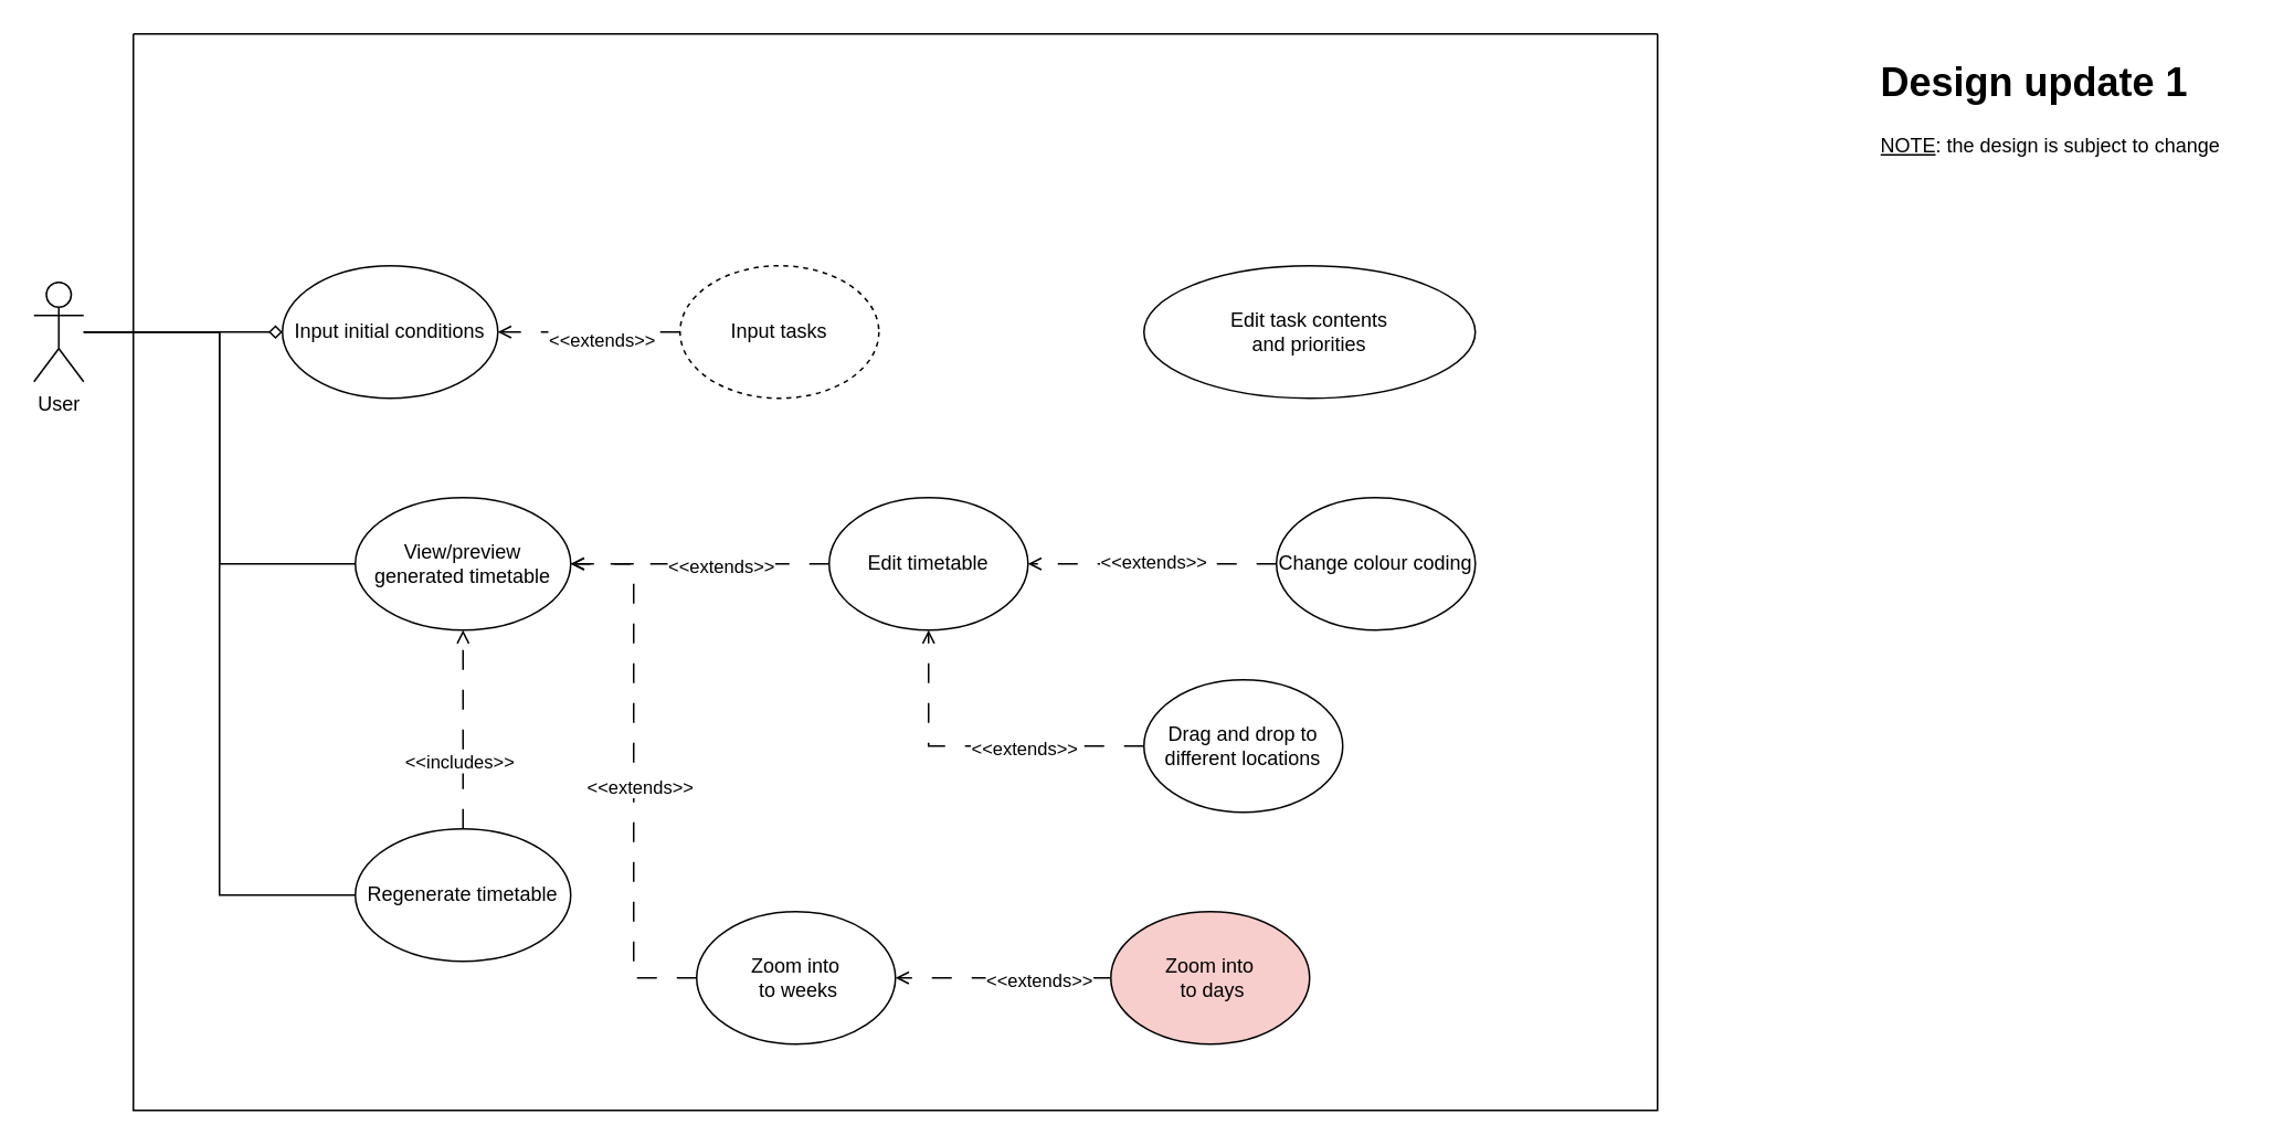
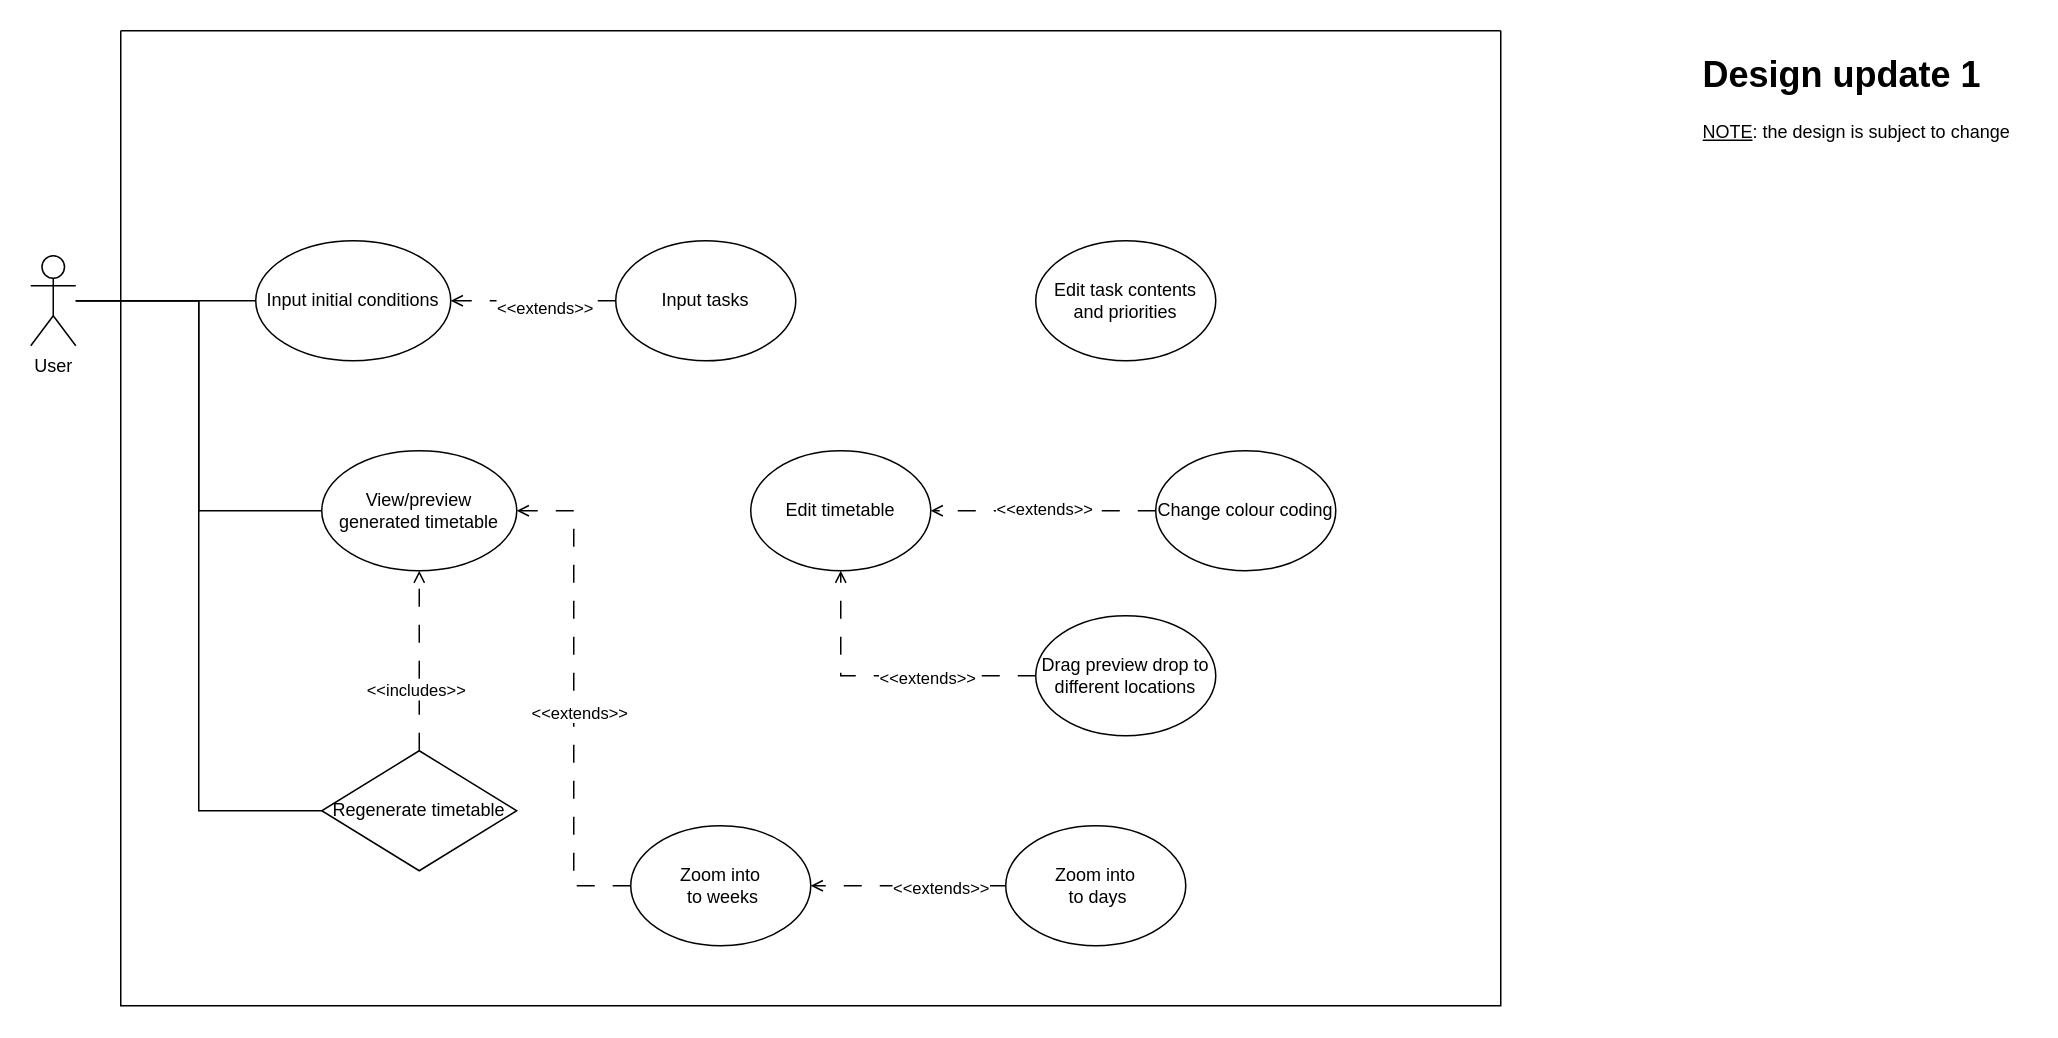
  <mxCell id="0" />
  <mxCell id="1" parent="0" />
- <mxCell id="2" style="edgeStyle=orthogonalEdgeStyle;rounded=0;orthogonalLoop=1;jettySize=auto;html=1;entryX=0;entryY=0.5;entryDx=0;entryDy=0;endArrow=diamond;endFill=0;" edge="1" parent="1" source="5" target="9"><mxGeometry relative="1" as="geometry" /></mxCell>
+ <mxCell id="2" style="edgeStyle=orthogonalEdgeStyle;rounded=0;orthogonalLoop=1;jettySize=auto;html=1;entryX=0;entryY=0.5;entryDx=0;entryDy=0;endArrow=none;endFill=0;" edge="1" parent="1" source="5" target="9"><mxGeometry relative="1" as="geometry" /></mxCell>
  <mxCell id="3" style="edgeStyle=orthogonalEdgeStyle;rounded=0;orthogonalLoop=1;jettySize=auto;html=1;entryX=0;entryY=0.5;entryDx=0;entryDy=0;endArrow=none;endFill=0;" edge="1" parent="1" source="5" target="13"><mxGeometry relative="1" as="geometry" /></mxCell>
  <mxCell id="4" style="edgeStyle=orthogonalEdgeStyle;rounded=0;orthogonalLoop=1;jettySize=auto;html=1;entryX=0;entryY=0.5;entryDx=0;entryDy=0;endArrow=none;endFill=0;" edge="1" parent="1" source="5" target="24"><mxGeometry relative="1" as="geometry" /></mxCell>
  <mxCell id="5" value="User&lt;br&gt;" style="shape=umlActor;verticalLabelPosition=bottom;verticalAlign=top;html=1;outlineConnect=0;" vertex="1" parent="1"><mxGeometry x="20" y="170" width="30" height="60" as="geometry" /></mxCell>
  <mxCell id="6" value="" style="swimlane;startSize=0;" vertex="1" parent="1"><mxGeometry x="80" y="20" width="920" height="650" as="geometry" /></mxCell>
  <mxCell id="7" style="edgeStyle=orthogonalEdgeStyle;rounded=0;orthogonalLoop=1;jettySize=auto;html=1;exitX=0;exitY=0.5;exitDx=0;exitDy=0;entryX=1;entryY=0.5;entryDx=0;entryDy=0;endArrow=open;endFill=0;dashed=1;dashPattern=12 12;" edge="1" parent="6" source="10" target="9"><mxGeometry relative="1" as="geometry" /></mxCell>
  <mxCell id="8" value="&amp;lt;&amp;lt;extends&amp;gt;&amp;gt;" style="edgeLabel;html=1;align=center;verticalAlign=middle;resizable=0;points=[];" vertex="1" connectable="0" parent="7"><mxGeometry x="-0.125" y="4" relative="1" as="geometry"><mxPoint as="offset" /></mxGeometry></mxCell>
  <mxCell id="9" value="Input initial conditions" style="ellipse;whiteSpace=wrap;html=1;" vertex="1" parent="6"><mxGeometry x="90" y="140" width="130" height="80" as="geometry" /></mxCell>
- <mxCell id="10" value="Input tasks" style="ellipse;whiteSpace=wrap;html=1;dashed=1;" vertex="1" parent="6"><mxGeometry x="330" y="140" width="120" height="80" as="geometry" /></mxCell>
+ <mxCell id="10" value="Input tasks" style="ellipse;whiteSpace=wrap;html=1;" vertex="1" parent="6"><mxGeometry x="330" y="140" width="120" height="80" as="geometry" /></mxCell>
  <mxCell id="11" value="" style="edgeStyle=orthogonalEdgeStyle;rounded=0;orthogonalLoop=1;jettySize=auto;html=1;endArrow=open;endFill=0;dashed=1;dashPattern=12 12;" edge="1" parent="6" source="24" target="13"><mxGeometry relative="1" as="geometry" /></mxCell>
  <mxCell id="12" value="&amp;lt;&amp;lt;includes&amp;gt;&amp;gt;" style="edgeLabel;html=1;align=center;verticalAlign=middle;resizable=0;points=[];" vertex="1" connectable="0" parent="11"><mxGeometry x="-0.319" y="3" relative="1" as="geometry"><mxPoint as="offset" /></mxGeometry></mxCell>
  <mxCell id="13" value="View/preview&lt;br&gt;generated timetable" style="ellipse;whiteSpace=wrap;html=1;" vertex="1" parent="6"><mxGeometry x="134" y="280" width="130" height="80" as="geometry" /></mxCell>
- <mxCell id="14" style="edgeStyle=orthogonalEdgeStyle;rounded=0;orthogonalLoop=1;jettySize=auto;html=1;exitX=0;exitY=0.5;exitDx=0;exitDy=0;endArrow=open;endFill=0;dashed=1;dashPattern=12 12;" edge="1" parent="6" source="16" target="13"><mxGeometry relative="1" as="geometry" /></mxCell>
- <mxCell id="15" value="&amp;lt;&amp;lt;extends&amp;gt;&amp;gt;" style="edgeLabel;html=1;align=center;verticalAlign=middle;resizable=0;points=[];" vertex="1" connectable="0" parent="14"><mxGeometry x="-0.157" y="1" relative="1" as="geometry"><mxPoint as="offset" /></mxGeometry></mxCell>
  <mxCell id="16" value="Edit timetable" style="ellipse;whiteSpace=wrap;html=1;" vertex="1" parent="6"><mxGeometry x="420" y="280" width="120" height="80" as="geometry" /></mxCell>
  <mxCell id="17" style="edgeStyle=orthogonalEdgeStyle;rounded=0;orthogonalLoop=1;jettySize=auto;html=1;exitX=0;exitY=0.5;exitDx=0;exitDy=0;entryX=1;entryY=0.5;entryDx=0;entryDy=0;endArrow=open;endFill=0;dashed=1;dashPattern=12 12;" edge="1" parent="6" source="19" target="16"><mxGeometry relative="1" as="geometry" /></mxCell>
  <mxCell id="18" value="&amp;lt;&amp;lt;extends&amp;gt;&amp;gt;" style="edgeLabel;html=1;align=center;verticalAlign=middle;resizable=0;points=[];" vertex="1" connectable="0" parent="17"><mxGeometry x="-0.014" y="-2" relative="1" as="geometry"><mxPoint x="-1" as="offset" /></mxGeometry></mxCell>
  <mxCell id="19" value="Change colour coding" style="ellipse;whiteSpace=wrap;html=1;" vertex="1" parent="6"><mxGeometry x="690" y="280" width="120" height="80" as="geometry" /></mxCell>
- <mxCell id="20" value="Edit task contents &lt;br&gt;and priorities" style="ellipse;whiteSpace=wrap;html=1;" vertex="1" parent="6"><mxGeometry x="610" y="140" width="200" height="80" as="geometry" /></mxCell>
+ <mxCell id="20" value="Edit task contents &lt;br&gt;and priorities" style="ellipse;whiteSpace=wrap;html=1;" vertex="1" parent="6"><mxGeometry x="610" y="140" width="120" height="80" as="geometry" /></mxCell>
  <mxCell id="21" style="edgeStyle=orthogonalEdgeStyle;rounded=0;orthogonalLoop=1;jettySize=auto;html=1;entryX=0.5;entryY=1;entryDx=0;entryDy=0;endArrow=open;endFill=0;dashed=1;dashPattern=12 12;" edge="1" parent="6" source="23" target="16"><mxGeometry relative="1" as="geometry" /></mxCell>
  <mxCell id="22" value="&amp;lt;&amp;lt;extends&amp;gt;&amp;gt;" style="edgeLabel;html=1;align=center;verticalAlign=middle;resizable=0;points=[];" vertex="1" connectable="0" parent="21"><mxGeometry x="-0.282" y="1" relative="1" as="geometry"><mxPoint x="-1" as="offset" /></mxGeometry></mxCell>
- <mxCell id="23" value="Drag and drop to different locations" style="ellipse;whiteSpace=wrap;html=1;" vertex="1" parent="6"><mxGeometry x="610" y="390" width="120" height="80" as="geometry" /></mxCell>
- <mxCell id="24" value="Regenerate timetable" style="ellipse;whiteSpace=wrap;html=1;" vertex="1" parent="6"><mxGeometry x="134" y="480" width="130" height="80" as="geometry" /></mxCell>
+ <mxCell id="23" value="Drag preview drop to different locations" style="ellipse;whiteSpace=wrap;html=1;" vertex="1" parent="6"><mxGeometry x="610" y="390" width="120" height="80" as="geometry" /></mxCell>
+ <mxCell id="24" value="Regenerate timetable" style="rhombus;whiteSpace=wrap;html=1;" vertex="1" parent="6"><mxGeometry x="134" y="480" width="130" height="80" as="geometry" /></mxCell>
  <mxCell id="25" style="edgeStyle=orthogonalEdgeStyle;rounded=0;orthogonalLoop=1;jettySize=auto;html=1;entryX=1;entryY=0.5;entryDx=0;entryDy=0;endArrow=open;endFill=0;dashed=1;dashPattern=12 12;" edge="1" parent="6" source="27" target="13"><mxGeometry relative="1" as="geometry" /></mxCell>
  <mxCell id="26" value="&amp;lt;&amp;lt;extends&amp;gt;&amp;gt;" style="edgeLabel;html=1;align=center;verticalAlign=middle;resizable=0;points=[];" vertex="1" connectable="0" parent="25"><mxGeometry x="-0.057" y="-3" relative="1" as="geometry"><mxPoint as="offset" /></mxGeometry></mxCell>
  <mxCell id="27" value="Zoom into&lt;br&gt;&amp;nbsp;to weeks" style="ellipse;whiteSpace=wrap;html=1;" vertex="1" parent="6"><mxGeometry x="340" y="530" width="120" height="80" as="geometry" /></mxCell>
  <mxCell id="28" style="edgeStyle=orthogonalEdgeStyle;rounded=0;orthogonalLoop=1;jettySize=auto;html=1;exitX=0;exitY=0.5;exitDx=0;exitDy=0;entryX=1;entryY=0.5;entryDx=0;entryDy=0;endArrow=open;endFill=0;dashed=1;dashPattern=12 12;" edge="1" parent="6" source="30" target="27"><mxGeometry relative="1" as="geometry" /></mxCell>
  <mxCell id="29" value="&amp;lt;&amp;lt;extends&amp;gt;&amp;gt;" style="edgeLabel;html=1;align=center;verticalAlign=middle;resizable=0;points=[];" vertex="1" connectable="0" parent="28"><mxGeometry x="-0.319" y="1" relative="1" as="geometry"><mxPoint as="offset" /></mxGeometry></mxCell>
- <mxCell id="30" value="Zoom into&lt;br&gt;&amp;nbsp;to days" style="ellipse;whiteSpace=wrap;html=1;fillColor=#f8cecc;" vertex="1" parent="6"><mxGeometry x="590" y="530" width="120" height="80" as="geometry" /></mxCell>
+ <mxCell id="30" value="Zoom into&lt;br&gt;&amp;nbsp;to days" style="ellipse;whiteSpace=wrap;html=1;" vertex="1" parent="6"><mxGeometry x="590" y="530" width="120" height="80" as="geometry" /></mxCell>
  <mxCell id="31" value="&lt;h1&gt;Design update 1&lt;/h1&gt;&lt;div&gt;&lt;u&gt;NOTE&lt;/u&gt;: the design is subject to change&lt;/div&gt;" style="text;html=1;strokeColor=none;fillColor=none;spacing=5;spacingTop=-20;whiteSpace=wrap;overflow=hidden;rounded=0;" vertex="1" parent="1"><mxGeometry x="1130" y="30" width="220" height="120" as="geometry" /></mxCell>
